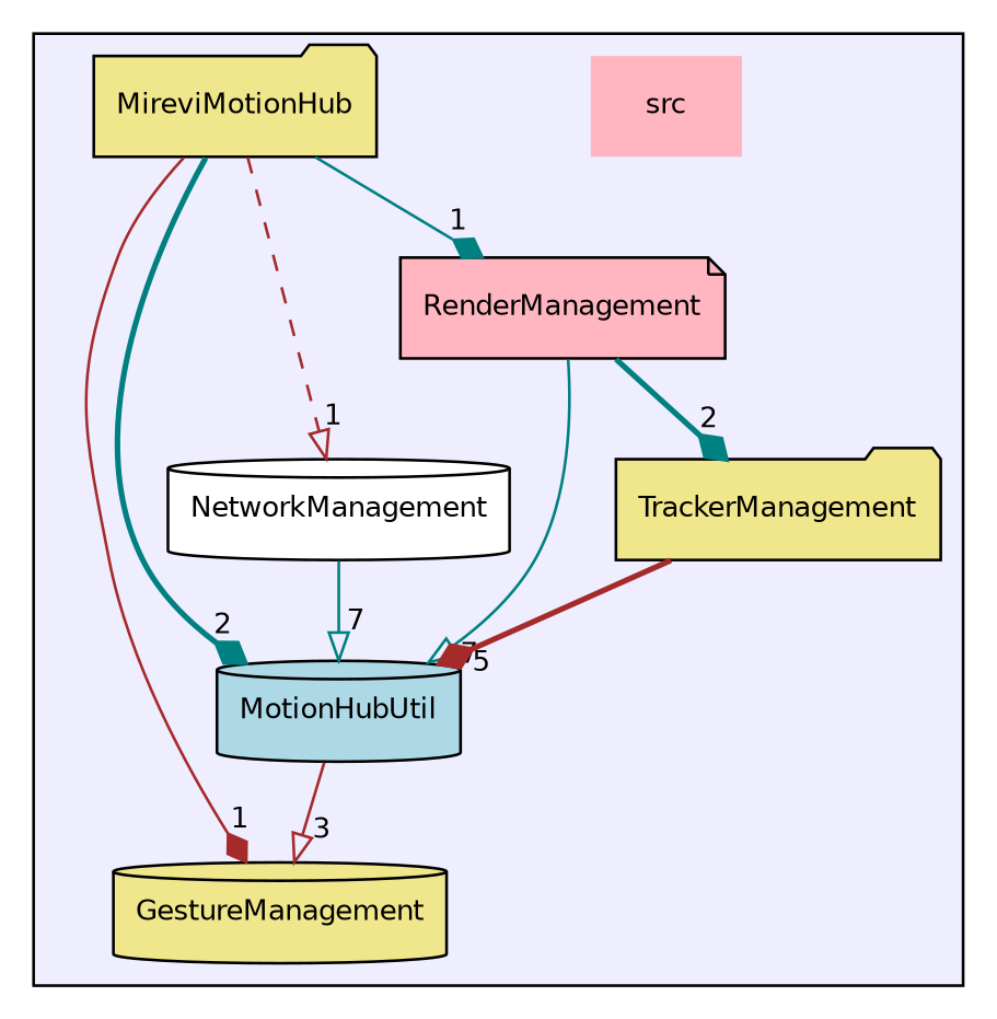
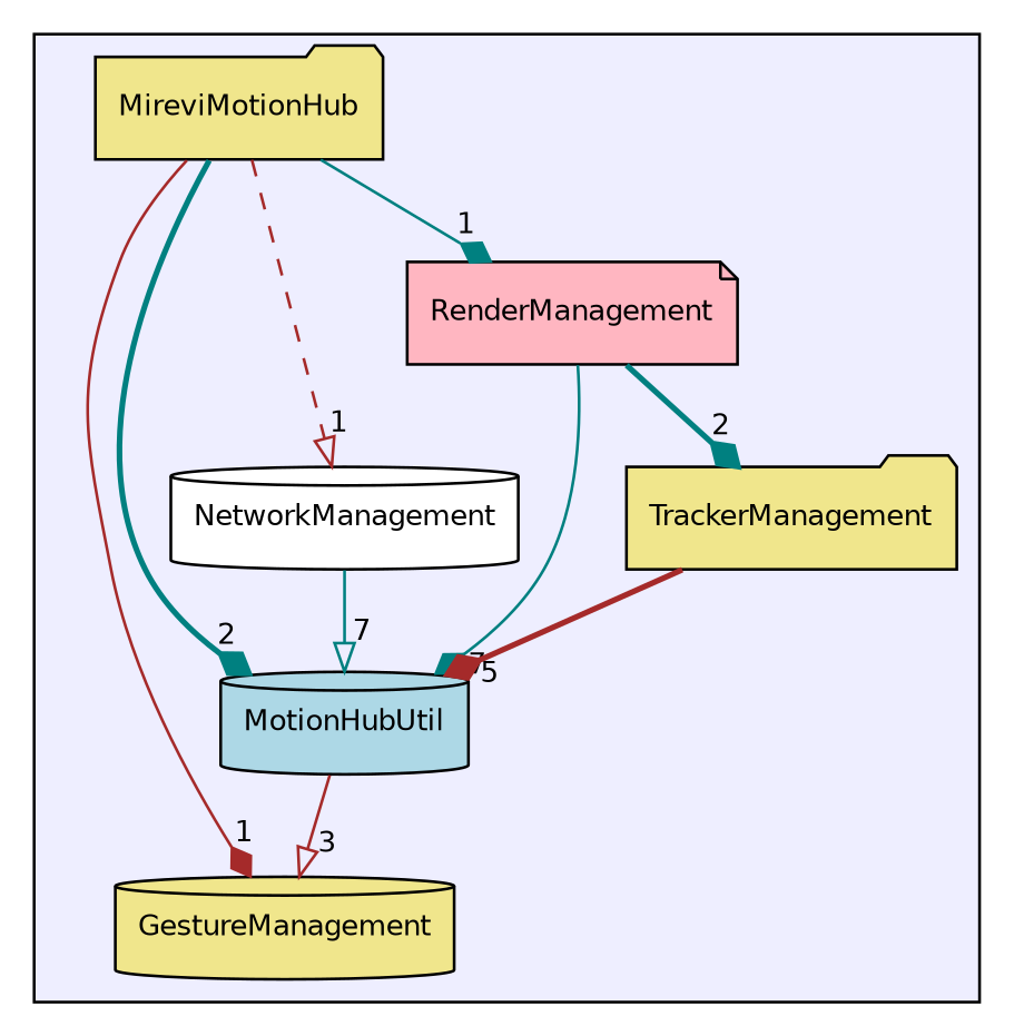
  digraph {
    compound=true
    node [fillcolor=khaki fontname=Helvetica fontsize=10 shape=cylinder style=filled color=black]
    edge [arrowhead=diamond color=teal headlabel=1 labeldistance=1.5 labelfontname=Helvetica labelfontsize=10 style=solid]
-   n1 [fillcolor=lightpink label=src shape=plaintext color=""]
    n2 [label=GestureManagement]
    n3 [label=MireviMotionHub shape=folder]
    n4 [fillcolor=lightblue label=MotionHubUtil]
    n5 [fillcolor=white label=NetworkManagement]
    n6 [fillcolor=lightpink label=RenderManagement shape=note]
    n7 [label=TrackerManagement shape=folder]
    subgraph cluster_1 {
      bgcolor="#eeeeff"
      pencolor=black
-     n1
      n2
      n3
      n4
      n5
      n6
      n7
    }
    n3 -> n2 [color=brown]
    n3 -> n4 [headlabel=2 style=bold]
    n3 -> n5 [arrowhead=onormal color=brown style=dashed]
    n3 -> n6
    n4 -> n2 [arrowhead=onormal color=brown headlabel=3]
    n5 -> n4 [arrowhead=onormal headlabel=7]
-   n6 -> n4 [arrowhead=onormal headlabel=7]
+   n6 -> n4 [headlabel=7]
    n6 -> n7 [headlabel=2 style=bold]
    n7 -> n4 [color=brown headlabel=5 style=bold]
  }
